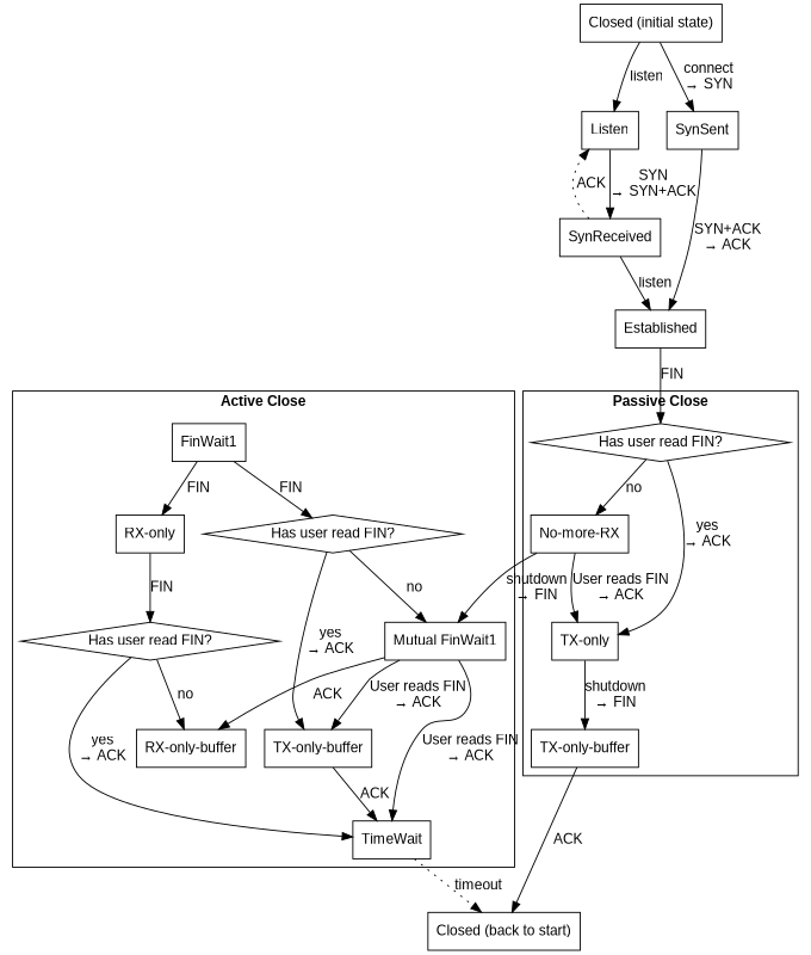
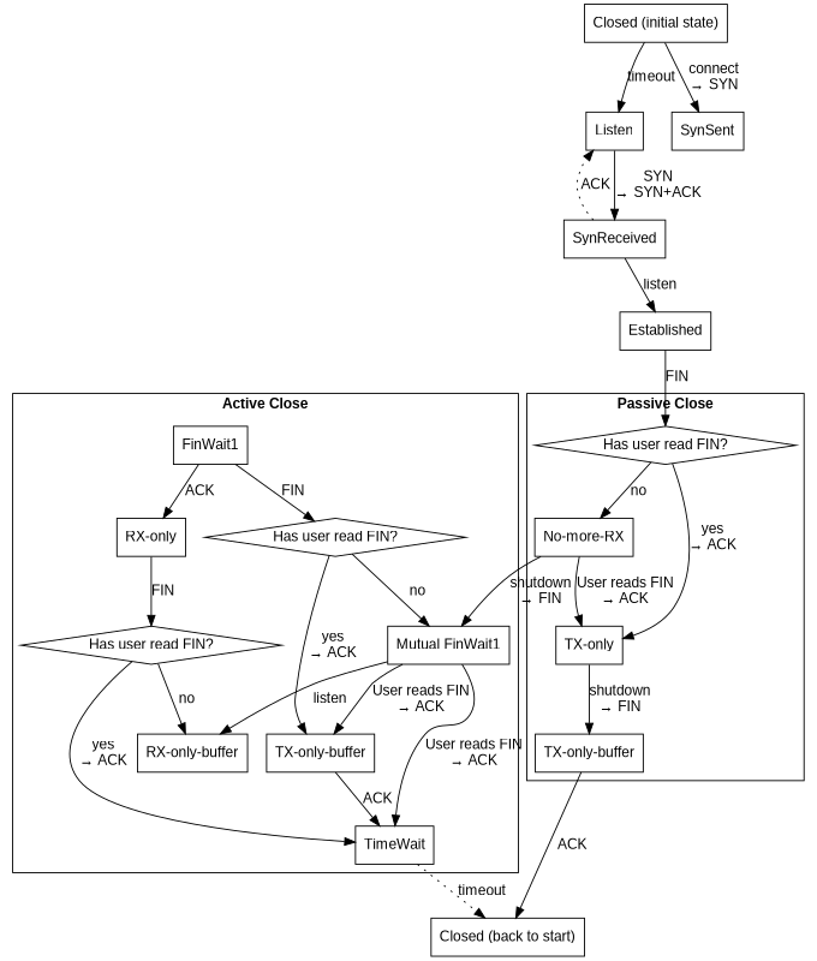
  digraph {
    fontname="Liberation Sans"
    node [fontname="Liberation Sans" shape=rect]
    edge [fontname="Liberation Sans"]
    n1 [label="No-more-RX"]
    n2 [label="TX-only"]
    n3 [label="TX-only-buffer"]
    n4 [label="Has user read FIN?" shape=diamond]
    n5 [label=FinWait1]
    n6 [label="Mutual FinWait1"]
    n7 [label="TX-only-buffer"]
    n8 [label="RX-only"]
    n9 [label="RX-only-buffer"]
    n10 [label=TimeWait]
    n11 [label="Has user read FIN?" shape=diamond]
    n12 [label="Has user read FIN?" shape=diamond]
    n13 [label="Closed (back to start)"]
    n14 [label="Closed (initial state)"]
    Listen
    SynSent
    SynReceived
    Established
    subgraph cluster_1 {
      label=< <b>Passive Close</b> >
      n1
      n2
      n3
      n4
    }
    subgraph cluster_2 {
      label=< <b>Active Close</b> >
      n5
      n6
      n7
      n8
      n9
      n10
      n11
      n12
    }
    n1 -> n2 [label="User reads FIN\n&rarr; ACK"]
    n1 -> n6 [label="shutdown\n&rarr; FIN"]
    n2 -> n3 [label="shutdown\n&rarr; FIN"]
    n3 -> n13 [label=ACK]
    n4 -> n1 [label=no]
    n4 -> n2 [label="yes\n&rarr; ACK"]
-   n5 -> n8 [label=FIN]
+   n5 -> n8 [label=ACK]
    n5 -> n11 [label=FIN]
    n6 -> n7 [label="User reads FIN\n&rarr; ACK"]
-   n6 -> n9 [label=ACK]
+   n6 -> n9 [label=listen]
    n6 -> n10 [label="User reads FIN\n&rarr; ACK"]
    n7 -> n10 [label=ACK]
    n8 -> n12 [label=FIN]
    n10 -> n13 [label=timeout style=dotted]
    n11 -> n6 [label=no]
    n11 -> n7 [label="yes\n&rarr; ACK"]
    n12 -> n9 [label=no]
    n12 -> n10 [label="yes\n&rarr; ACK"]
-   n14 -> Listen [label=listen]
+   n14 -> Listen [label=timeout]
    n14 -> SynSent [label="connect\n&rarr; SYN"]
    Listen -> SynReceived [label="SYN\n&rarr; SYN+ACK"]
-   SynSent -> Established [label="SYN+ACK\n&rarr; ACK"]
    SynReceived -> Listen [label=ACK style=dotted]
    SynReceived -> Established [label=listen]
    Established -> n4 [label=FIN]
  }
